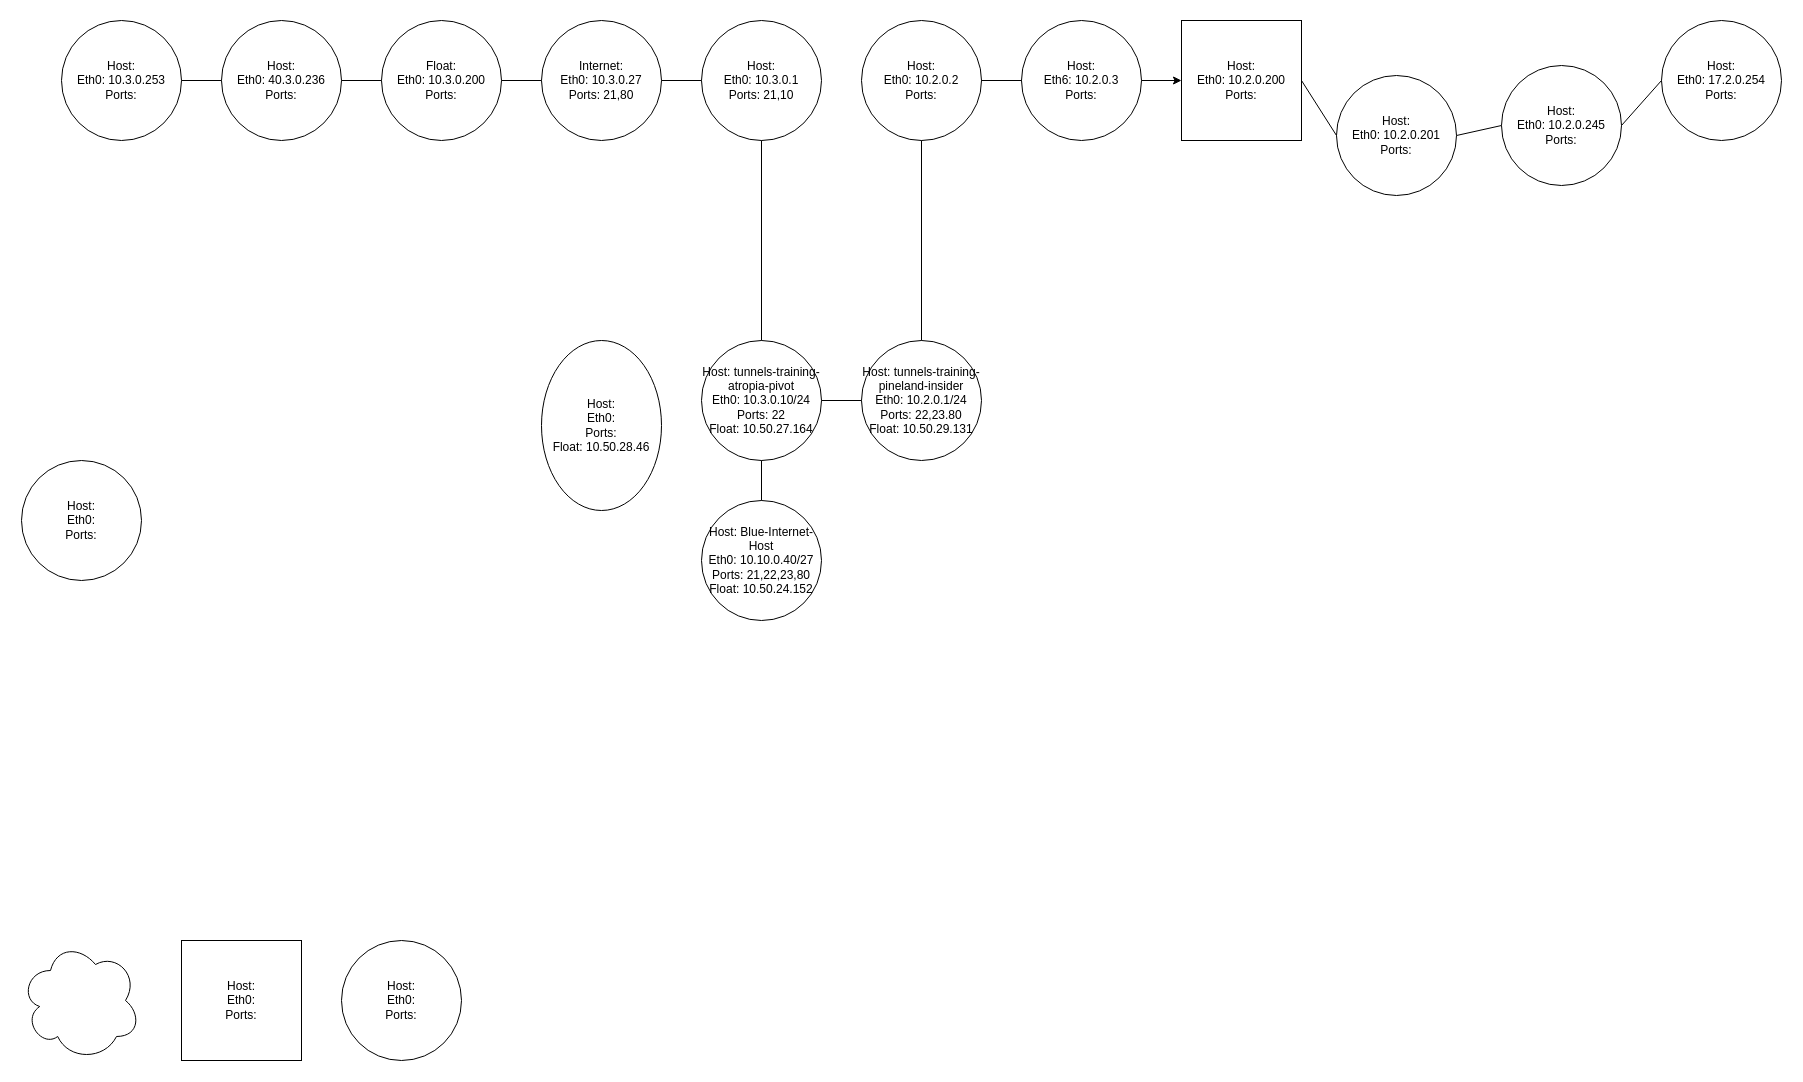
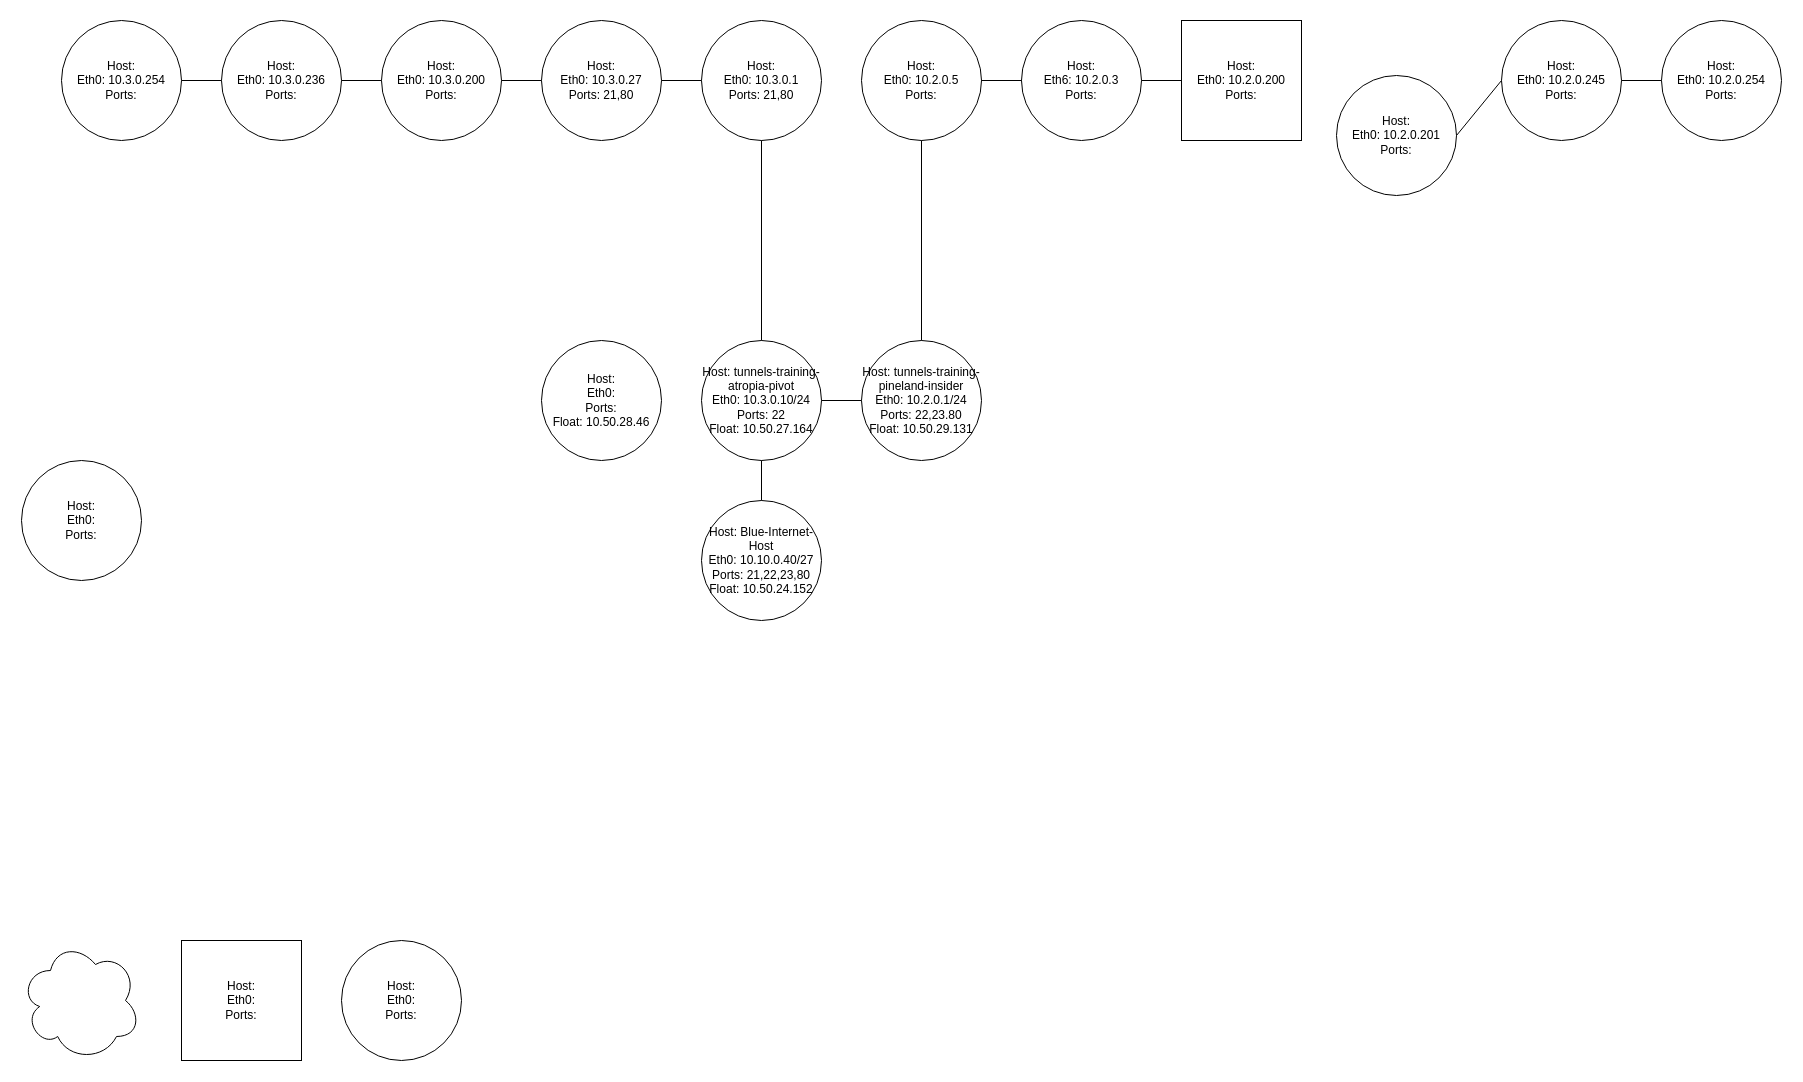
  <mxCell id="0" />
  <mxCell id="1" parent="0" />
  <mxCell id="2" value="&lt;div&gt;Host: &lt;br&gt;&lt;/div&gt;&lt;div&gt;Eth0: &lt;br&gt;&lt;/div&gt;&lt;div&gt;Ports: &lt;br&gt;&lt;/div&gt;" style="ellipse;whiteSpace=wrap;html=1;aspect=fixed;" vertex="1" parent="1"><mxGeometry x="21" y="460" width="120" height="120" as="geometry" /></mxCell>
  <mxCell id="3" value="&lt;div&gt;Host: &lt;br&gt;&lt;/div&gt;&lt;div&gt;Eth0: &lt;br&gt;&lt;/div&gt;&lt;div&gt;Ports: &lt;br&gt;&lt;/div&gt;" style="whiteSpace=wrap;html=1;aspect=fixed;" vertex="1" parent="1"><mxGeometry x="181" y="940" width="120" height="120" as="geometry" /></mxCell>
  <mxCell id="4" value="" style="ellipse;shape=cloud;whiteSpace=wrap;html=1;" vertex="1" parent="1"><mxGeometry x="20" y="940" width="120" height="120" as="geometry" /></mxCell>
  <mxCell id="5" value="&lt;div&gt;Host: &lt;br&gt;&lt;/div&gt;&lt;div&gt;Eth0: &lt;br&gt;&lt;/div&gt;&lt;div&gt;Ports: &lt;br&gt;&lt;/div&gt;" style="ellipse;whiteSpace=wrap;html=1;aspect=fixed;" vertex="1" parent="1"><mxGeometry x="341" y="940" width="120" height="120" as="geometry" /></mxCell>
  <mxCell id="6" value="&lt;div&gt;Host: tunnels-training-atropia-pivot&lt;br&gt;&lt;/div&gt;&lt;div&gt;Eth0: 10.3.0.10/24&lt;br&gt;&lt;/div&gt;&lt;div&gt;Ports: 22&lt;/div&gt;&lt;div&gt;Float: 10.50.27.164&lt;br&gt;&lt;/div&gt;" style="ellipse;whiteSpace=wrap;html=1;aspect=fixed;" vertex="1" parent="1"><mxGeometry x="701" y="340" width="120" height="120" as="geometry" /></mxCell>
  <mxCell id="7" value="&lt;div&gt;Host: tunnels-training-pineland-insider&lt;br&gt;&lt;/div&gt;&lt;div&gt;Eth0: 10.2.0.1/24&lt;br&gt;&lt;/div&gt;&lt;div&gt;Ports: 22,23.80&lt;/div&gt;&lt;div&gt;Float: 10.50.29.131&lt;br&gt;&lt;/div&gt;" style="ellipse;whiteSpace=wrap;html=1;aspect=fixed;" vertex="1" parent="1"><mxGeometry x="861" y="340" width="120" height="120" as="geometry" /></mxCell>
  <mxCell id="8" value="&lt;div&gt;Host: Blue-Internet-Host&lt;br&gt;&lt;/div&gt;&lt;div&gt;Eth0: 10.10.0.40/27 &lt;br&gt;&lt;/div&gt;&lt;div&gt;Ports: 21,22,23,80&lt;/div&gt;&lt;div&gt;Float: 10.50.24.152&lt;br&gt;&lt;/div&gt;" style="ellipse;whiteSpace=wrap;html=1;aspect=fixed;" vertex="1" parent="1"><mxGeometry x="701" y="500" width="120" height="120" as="geometry" /></mxCell>
- <mxCell id="9" value="&lt;div&gt;Host: &lt;br&gt;&lt;/div&gt;&lt;div&gt;Eth0: 10.2.0.2&lt;br&gt;&lt;/div&gt;&lt;div&gt;Ports: &lt;br&gt;&lt;/div&gt;" style="ellipse;whiteSpace=wrap;html=1;aspect=fixed;" vertex="1" parent="1"><mxGeometry x="861" y="20" width="120" height="120" as="geometry" /></mxCell>
+ <mxCell id="9" value="&lt;div&gt;Host: &lt;br&gt;&lt;/div&gt;&lt;div&gt;Eth0: 10.2.0.5&lt;br&gt;&lt;/div&gt;&lt;div&gt;Ports: &lt;br&gt;&lt;/div&gt;" style="ellipse;whiteSpace=wrap;html=1;aspect=fixed;" vertex="1" parent="1"><mxGeometry x="861" y="20" width="120" height="120" as="geometry" /></mxCell>
  <mxCell id="10" value="&lt;div&gt;Host: &lt;br&gt;&lt;/div&gt;&lt;div&gt;Eth6: 10.2.0.3&lt;br&gt;&lt;/div&gt;&lt;div&gt;Ports: &lt;br&gt;&lt;/div&gt;" style="ellipse;whiteSpace=wrap;html=1;aspect=fixed;" vertex="1" parent="1"><mxGeometry x="1021" y="20" width="120" height="120" as="geometry" /></mxCell>
  <mxCell id="11" value="&lt;div&gt;Host: &lt;br&gt;&lt;/div&gt;&lt;div&gt;Eth0: 10.2.0.201&lt;br&gt;&lt;/div&gt;&lt;div&gt;Ports: &lt;br&gt;&lt;/div&gt;" style="ellipse;whiteSpace=wrap;html=1;aspect=fixed;" vertex="1" parent="1"><mxGeometry x="1336" y="75" width="120" height="120" as="geometry" /></mxCell>
- <mxCell id="12" value="&lt;div&gt;Host: &lt;br&gt;&lt;/div&gt;&lt;div&gt;Eth0: 10.2.0.245&lt;br&gt;&lt;/div&gt;&lt;div&gt;Ports: &lt;br&gt;&lt;/div&gt;" style="ellipse;whiteSpace=wrap;html=1;aspect=fixed;" vertex="1" parent="1"><mxGeometry x="1501" y="65" width="120" height="120" as="geometry" /></mxCell>
+ <mxCell id="12" value="&lt;div&gt;Host: &lt;br&gt;&lt;/div&gt;&lt;div&gt;Eth0: 10.2.0.245&lt;br&gt;&lt;/div&gt;&lt;div&gt;Ports: &lt;br&gt;&lt;/div&gt;" style="ellipse;whiteSpace=wrap;html=1;aspect=fixed;" vertex="1" parent="1"><mxGeometry x="1501" y="20" width="120" height="120" as="geometry" /></mxCell>
  <mxCell id="13" value="&lt;div&gt;Host: &lt;br&gt;&lt;/div&gt;&lt;div&gt;Eth0: 10.2.0.200&lt;br&gt;&lt;/div&gt;&lt;div&gt;Ports: &lt;br&gt;&lt;/div&gt;" style="whiteSpace=wrap;html=1;aspect=fixed;rounded=0;" vertex="1" parent="1"><mxGeometry x="1181" y="20" width="120" height="120" as="geometry" /></mxCell>
  <mxCell id="14" value="" style="endArrow=none;html=1;rounded=0;entryX=0.5;entryY=1;entryDx=0;entryDy=0;exitX=0.5;exitY=0;exitDx=0;exitDy=0;" edge="1" parent="1" source="7" target="9"><mxGeometry width="50" height="50" relative="1" as="geometry"><mxPoint x="691" y="210" as="sourcePoint" /><mxPoint x="741" y="160" as="targetPoint" /></mxGeometry></mxCell>
  <mxCell id="15" value="" style="endArrow=none;html=1;rounded=0;entryX=1;entryY=0.5;entryDx=0;entryDy=0;exitX=0;exitY=0.5;exitDx=0;exitDy=0;" edge="1" parent="1" source="10" target="9"><mxGeometry width="50" height="50" relative="1" as="geometry"><mxPoint x="591" y="105" as="sourcePoint" /><mxPoint x="641" y="55" as="targetPoint" /></mxGeometry></mxCell>
  <mxCell id="16" value="" style="endArrow=none;html=1;rounded=0;entryX=1;entryY=0.5;entryDx=0;entryDy=0;exitX=0;exitY=0.5;exitDx=0;exitDy=0;" edge="1" parent="1" source="10" target="9"><mxGeometry width="50" height="50" relative="1" as="geometry"><mxPoint x="1021" y="80" as="sourcePoint" /><mxPoint x="981" y="80" as="targetPoint" /><Array as="points"><mxPoint x="1001" y="80" /></Array></mxGeometry></mxCell>
- <mxCell id="17" value="" style="endArrow=classic;html=1;rounded=0;exitX=1;exitY=0.5;exitDx=0;exitDy=0;" edge="1" parent="1" source="10" target="13"><mxGeometry width="50" height="50" relative="1" as="geometry"><mxPoint x="1141" y="-10" as="sourcePoint" /><mxPoint x="1191" y="-60" as="targetPoint" /></mxGeometry></mxCell>
- <mxCell id="18" value="" style="endArrow=none;html=1;rounded=0;exitX=1;exitY=0.5;exitDx=0;exitDy=0;entryX=0;entryY=0.5;entryDx=0;entryDy=0;" edge="1" parent="1" source="13" target="11"><mxGeometry width="50" height="50" relative="1" as="geometry"><mxPoint x="1281" y="-60" as="sourcePoint" /><mxPoint x="1331" y="-110" as="targetPoint" /></mxGeometry></mxCell>
+ <mxCell id="17" value="" style="endArrow=none;html=1;rounded=0;exitX=1;exitY=0.5;exitDx=0;exitDy=0;" edge="1" parent="1" source="10" target="13"><mxGeometry width="50" height="50" relative="1" as="geometry"><mxPoint x="1141" y="-10" as="sourcePoint" /><mxPoint x="1191" y="-60" as="targetPoint" /></mxGeometry></mxCell>
  <mxCell id="19" value="" style="endArrow=none;html=1;rounded=0;exitX=1;exitY=0.5;exitDx=0;exitDy=0;entryX=0;entryY=0.5;entryDx=0;entryDy=0;" edge="1" parent="1" source="11" target="12"><mxGeometry width="50" height="50" relative="1" as="geometry"><mxPoint x="1401" y="-40" as="sourcePoint" /><mxPoint x="1531" y="-270" as="targetPoint" /></mxGeometry></mxCell>
  <mxCell id="20" value="" style="endArrow=none;html=1;rounded=0;entryX=0.5;entryY=0;entryDx=0;entryDy=0;exitX=0.5;exitY=1;exitDx=0;exitDy=0;" edge="1" parent="1" source="6" target="8"><mxGeometry width="50" height="50" relative="1" as="geometry"><mxPoint x="591" y="620" as="sourcePoint" /><mxPoint x="641" y="570" as="targetPoint" /></mxGeometry></mxCell>
  <mxCell id="21" value="" style="endArrow=none;html=1;rounded=0;entryX=0;entryY=0.5;entryDx=0;entryDy=0;exitX=1;exitY=0.5;exitDx=0;exitDy=0;" edge="1" parent="1" source="6" target="7"><mxGeometry width="50" height="50" relative="1" as="geometry"><mxPoint x="801" y="270" as="sourcePoint" /><mxPoint x="851" as="targetPoint" y="220" /></mxGeometry></mxCell>
- <mxCell id="22" value="&lt;div&gt;Host: &lt;br&gt;&lt;/div&gt;&lt;div&gt;Eth0: &lt;br&gt;&lt;/div&gt;&lt;div&gt;Ports: &lt;br&gt;&lt;/div&gt;&lt;div&gt;Float: 10.50.28.46&lt;br&gt;&lt;/div&gt;" style="ellipse;whiteSpace=wrap;html=1;aspect=fixed;" vertex="1" parent="1"><mxGeometry x="541" y="340" width="120" height="170" as="geometry" /></mxCell>
- <mxCell id="23" value="&lt;div&gt;Host: &lt;br&gt;&lt;/div&gt;&lt;div&gt;Eth0: 10.3.0.1&lt;br&gt;&lt;/div&gt;&lt;div&gt;Ports: 21,10&lt;br&gt;&lt;/div&gt;" style="ellipse;whiteSpace=wrap;html=1;aspect=fixed;" vertex="1" parent="1"><mxGeometry x="701" y="20" width="120" height="120" as="geometry" /></mxCell>
- <mxCell id="24" value="&lt;div&gt;Float: &lt;br&gt;&lt;/div&gt;&lt;div&gt;Eth0: 10.3.0.200&lt;br&gt;&lt;/div&gt;&lt;div&gt;Ports: &lt;br&gt;&lt;/div&gt;" style="ellipse;whiteSpace=wrap;html=1;aspect=fixed;" vertex="1" parent="1"><mxGeometry x="381" y="20" width="120" height="120" as="geometry" /></mxCell>
+ <mxCell id="22" value="&lt;div&gt;Host: &lt;br&gt;&lt;/div&gt;&lt;div&gt;Eth0: &lt;br&gt;&lt;/div&gt;&lt;div&gt;Ports: &lt;br&gt;&lt;/div&gt;&lt;div&gt;Float: 10.50.28.46&lt;br&gt;&lt;/div&gt;" style="ellipse;whiteSpace=wrap;html=1;aspect=fixed;" vertex="1" parent="1"><mxGeometry x="541" y="340" width="120" height="120" as="geometry" /></mxCell>
+ <mxCell id="23" value="&lt;div&gt;Host: &lt;br&gt;&lt;/div&gt;&lt;div&gt;Eth0: 10.3.0.1&lt;br&gt;&lt;/div&gt;&lt;div&gt;Ports: 21,80&lt;br&gt;&lt;/div&gt;" style="ellipse;whiteSpace=wrap;html=1;aspect=fixed;" vertex="1" parent="1"><mxGeometry x="701" y="20" width="120" height="120" as="geometry" /></mxCell>
+ <mxCell id="24" value="&lt;div&gt;Host: &lt;br&gt;&lt;/div&gt;&lt;div&gt;Eth0: 10.3.0.200&lt;br&gt;&lt;/div&gt;&lt;div&gt;Ports: &lt;br&gt;&lt;/div&gt;" style="ellipse;whiteSpace=wrap;html=1;aspect=fixed;" vertex="1" parent="1"><mxGeometry x="381" y="20" width="120" height="120" as="geometry" /></mxCell>
  <mxCell id="25" value="" style="endArrow=none;html=1;rounded=0;entryX=0.5;entryY=1;entryDx=0;entryDy=0;exitX=0.5;exitY=0;exitDx=0;exitDy=0;" edge="1" parent="1" source="6" target="23"><mxGeometry width="50" height="50" relative="1" as="geometry"><mxPoint x="721" y="270" as="sourcePoint" /><mxPoint x="771" as="targetPoint" y="220" /></mxGeometry></mxCell>
- <mxCell id="26" value="&lt;div&gt;Host: &lt;br&gt;&lt;/div&gt;&lt;div&gt;Eth0: 40.3.0.236&lt;br&gt;&lt;/div&gt;&lt;div&gt;Ports: &lt;br&gt;&lt;/div&gt;" style="ellipse;whiteSpace=wrap;html=1;aspect=fixed;" vertex="1" parent="1"><mxGeometry x="221" y="20" width="120" height="120" as="geometry" /></mxCell>
- <mxCell id="27" value="&lt;div&gt;Internet: &lt;br&gt;&lt;/div&gt;&lt;div&gt;Eth0: 10.3.0.27&lt;br&gt;&lt;/div&gt;&lt;div&gt;Ports: 21,80&lt;br&gt;&lt;/div&gt;" style="ellipse;whiteSpace=wrap;html=1;aspect=fixed;" vertex="1" parent="1"><mxGeometry x="541" y="20" width="120" height="120" as="geometry" /></mxCell>
+ <mxCell id="26" value="&lt;div&gt;Host: &lt;br&gt;&lt;/div&gt;&lt;div&gt;Eth0: 10.3.0.236&lt;br&gt;&lt;/div&gt;&lt;div&gt;Ports: &lt;br&gt;&lt;/div&gt;" style="ellipse;whiteSpace=wrap;html=1;aspect=fixed;" vertex="1" parent="1"><mxGeometry x="221" y="20" width="120" height="120" as="geometry" /></mxCell>
+ <mxCell id="27" value="&lt;div&gt;Host: &lt;br&gt;&lt;/div&gt;&lt;div&gt;Eth0: 10.3.0.27&lt;br&gt;&lt;/div&gt;&lt;div&gt;Ports: 21,80&lt;br&gt;&lt;/div&gt;" style="ellipse;whiteSpace=wrap;html=1;aspect=fixed;" vertex="1" parent="1"><mxGeometry x="541" y="20" width="120" height="120" as="geometry" /></mxCell>
  <mxCell id="28" value="" style="endArrow=none;html=1;rounded=0;entryX=0;entryY=0.5;entryDx=0;entryDy=0;exitX=1;exitY=0.5;exitDx=0;exitDy=0;" edge="1" parent="1" source="27" target="23"><mxGeometry width="50" height="50" relative="1" as="geometry"><mxPoint x="401" y="280" as="sourcePoint" /><mxPoint x="451" y="230" as="targetPoint" /></mxGeometry></mxCell>
  <mxCell id="29" value="" style="endArrow=none;html=1;rounded=0;entryX=1;entryY=0.5;entryDx=0;entryDy=0;exitX=0;exitY=0.5;exitDx=0;exitDy=0;" edge="1" parent="1" source="27" target="24"><mxGeometry width="50" height="50" relative="1" as="geometry"><mxPoint x="541" y="260" as="sourcePoint" /><mxPoint x="591" y="210" as="targetPoint" /></mxGeometry></mxCell>
  <mxCell id="30" value="" style="endArrow=none;html=1;rounded=0;entryX=1;entryY=0.5;entryDx=0;entryDy=0;exitX=0;exitY=0.5;exitDx=0;exitDy=0;" edge="1" parent="1" source="24" target="26"><mxGeometry width="50" height="50" relative="1" as="geometry"><mxPoint x="421" y="340" as="sourcePoint" /><mxPoint x="471" y="290" as="targetPoint" /></mxGeometry></mxCell>
- <mxCell id="31" value="&lt;div&gt;Host: &lt;br&gt;&lt;/div&gt;&lt;div&gt;Eth0: 10.3.0.253&lt;br&gt;&lt;/div&gt;&lt;div&gt;Ports: &lt;br&gt;&lt;/div&gt;" style="ellipse;whiteSpace=wrap;html=1;aspect=fixed;" vertex="1" parent="1"><mxGeometry x="61" y="20" width="120" height="120" as="geometry" /></mxCell>
- <mxCell id="32" value="&lt;div&gt;Host: &lt;br&gt;&lt;/div&gt;&lt;div&gt;Eth0: 17.2.0.254&lt;br&gt;&lt;/div&gt;&lt;div&gt;Ports: &lt;br&gt;&lt;/div&gt;" style="ellipse;whiteSpace=wrap;html=1;aspect=fixed;" vertex="1" parent="1"><mxGeometry x="1661" y="20" width="120" height="120" as="geometry" /></mxCell>
+ <mxCell id="31" value="&lt;div&gt;Host: &lt;br&gt;&lt;/div&gt;&lt;div&gt;Eth0: 10.3.0.254&lt;br&gt;&lt;/div&gt;&lt;div&gt;Ports: &lt;br&gt;&lt;/div&gt;" style="ellipse;whiteSpace=wrap;html=1;aspect=fixed;" vertex="1" parent="1"><mxGeometry x="61" y="20" width="120" height="120" as="geometry" /></mxCell>
+ <mxCell id="32" value="&lt;div&gt;Host: &lt;br&gt;&lt;/div&gt;&lt;div&gt;Eth0: 10.2.0.254&lt;br&gt;&lt;/div&gt;&lt;div&gt;Ports: &lt;br&gt;&lt;/div&gt;" style="ellipse;whiteSpace=wrap;html=1;aspect=fixed;" vertex="1" parent="1"><mxGeometry x="1661" y="20" width="120" height="120" as="geometry" /></mxCell>
  <mxCell id="33" value="" style="endArrow=none;html=1;rounded=0;entryX=1;entryY=0.5;entryDx=0;entryDy=0;exitX=0;exitY=0.5;exitDx=0;exitDy=0;" edge="1" parent="1" source="26" target="31"><mxGeometry width="50" height="50" relative="1" as="geometry"><mxPoint x="191" y="280" as="sourcePoint" /><mxPoint x="241" y="230" as="targetPoint" /></mxGeometry></mxCell>
  <mxCell id="34" value="" style="endArrow=none;html=1;rounded=0;entryX=0;entryY=0.5;entryDx=0;entryDy=0;exitX=1;exitY=0.5;exitDx=0;exitDy=0;" edge="1" parent="1" source="12" target="32"><mxGeometry width="50" height="50" relative="1" as="geometry"><mxPoint x="1541" y="370" as="sourcePoint" /><mxPoint x="1591" y="320" as="targetPoint" /></mxGeometry></mxCell>
